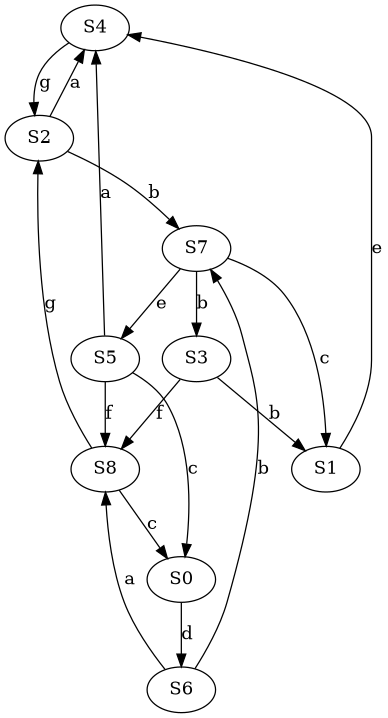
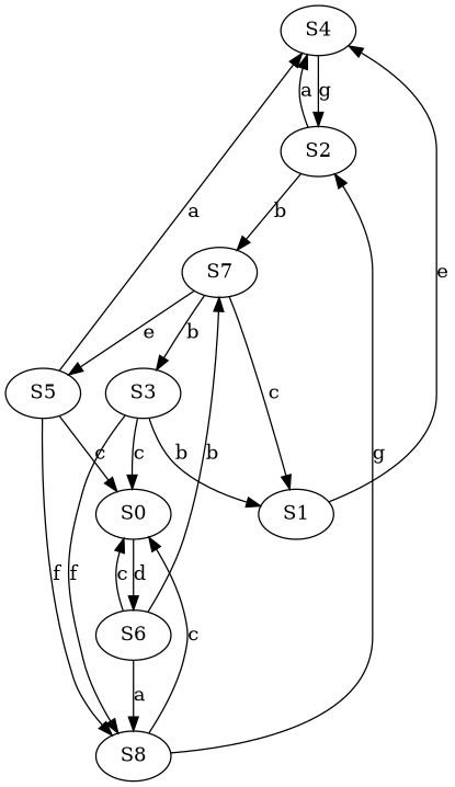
  strict digraph {
    S4
    S2
    S7
    S3
    S0
    S1
    S8
    S6
    S5
    S4 -> S2 [label=g]
    S2 -> S4 [label=a]
    S2 -> S7 [label=b]
    S7 -> S3 [label=b]
    S7 -> S1 [label=c]
    S7 -> S5 [label=e]
+   S3 -> S0 [label=c]
    S3 -> S1 [label=b]
    S3 -> S8 [label=f]
    S0 -> S6 [label=d]
    S1 -> S4 [label=e]
    S8 -> S2 [label=g]
    S8 -> S0 [label=c]
    S6 -> S7 [label=b]
+   S6 -> S0 [label=c]
    S6 -> S8 [label=a]
    S5 -> S4 [label=a]
    S5 -> S0 [label=c]
    S5 -> S8 [label=f]
  }
